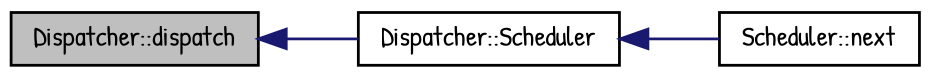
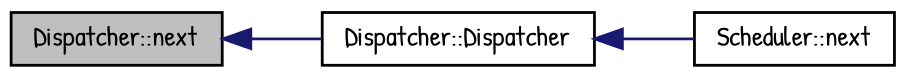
  digraph {
    fontname="Patrick Hand"
    rankdir=LR
    node [color=black fontname="Patrick Hand" fontsize=10 shape=record]
    edge [color=midnightblue dir=back fontname="Patrick Hand" fontsize=10 labelfontname=Helvetica labelfontsize=10 style=solid]
-   n1 [fillcolor=grey75 fontcolor=black height=0.2 label="Dispatcher::dispatch" style=filled width=0.4]
-   n2 [height=0.2 label="Dispatcher::Scheduler" width=0.4]
+   n1 [fillcolor=grey75 fontcolor=black height=0.2 label="Dispatcher::next" style=filled width=0.4]
+   n2 [height=0.2 label="Dispatcher::Dispatcher" width=0.4]
    n3 [height=0.2 label="Scheduler::next" width=0.4]
    n1 -> n2
    n2 -> n3
  }
